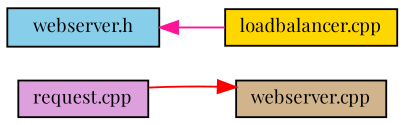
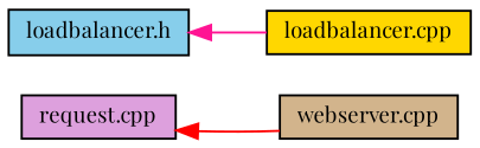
  digraph {
    fontname="Playfair Display"
    rankdir=LR
    node [color=black fontname="Playfair Display" fontsize=10 shape=record style=filled]
    edge [dir=back fontname="Playfair Display" fontsize=10 labelfontname=Helvetica labelfontsize=10 style=solid]
    n1 [fillcolor=plum fontcolor=black height=0.2 label="request.cpp" width=0.4]
    n2 [fillcolor=tan height=0.2 label="webserver.cpp" width=0.4]
-   n3 [fillcolor=skyblue height=0.2 label="webserver.h" width=0.4]
+   n3 [fillcolor=skyblue height=0.2 label="loadbalancer.h" width=0.4]
    n4 [fillcolor=gold height=0.2 label="loadbalancer.cpp" width=0.4]
-   n2 -> n1 [color=red]
+   n1 -> n2 [color=red]
    n3 -> n4 [color=deeppink]
  }
